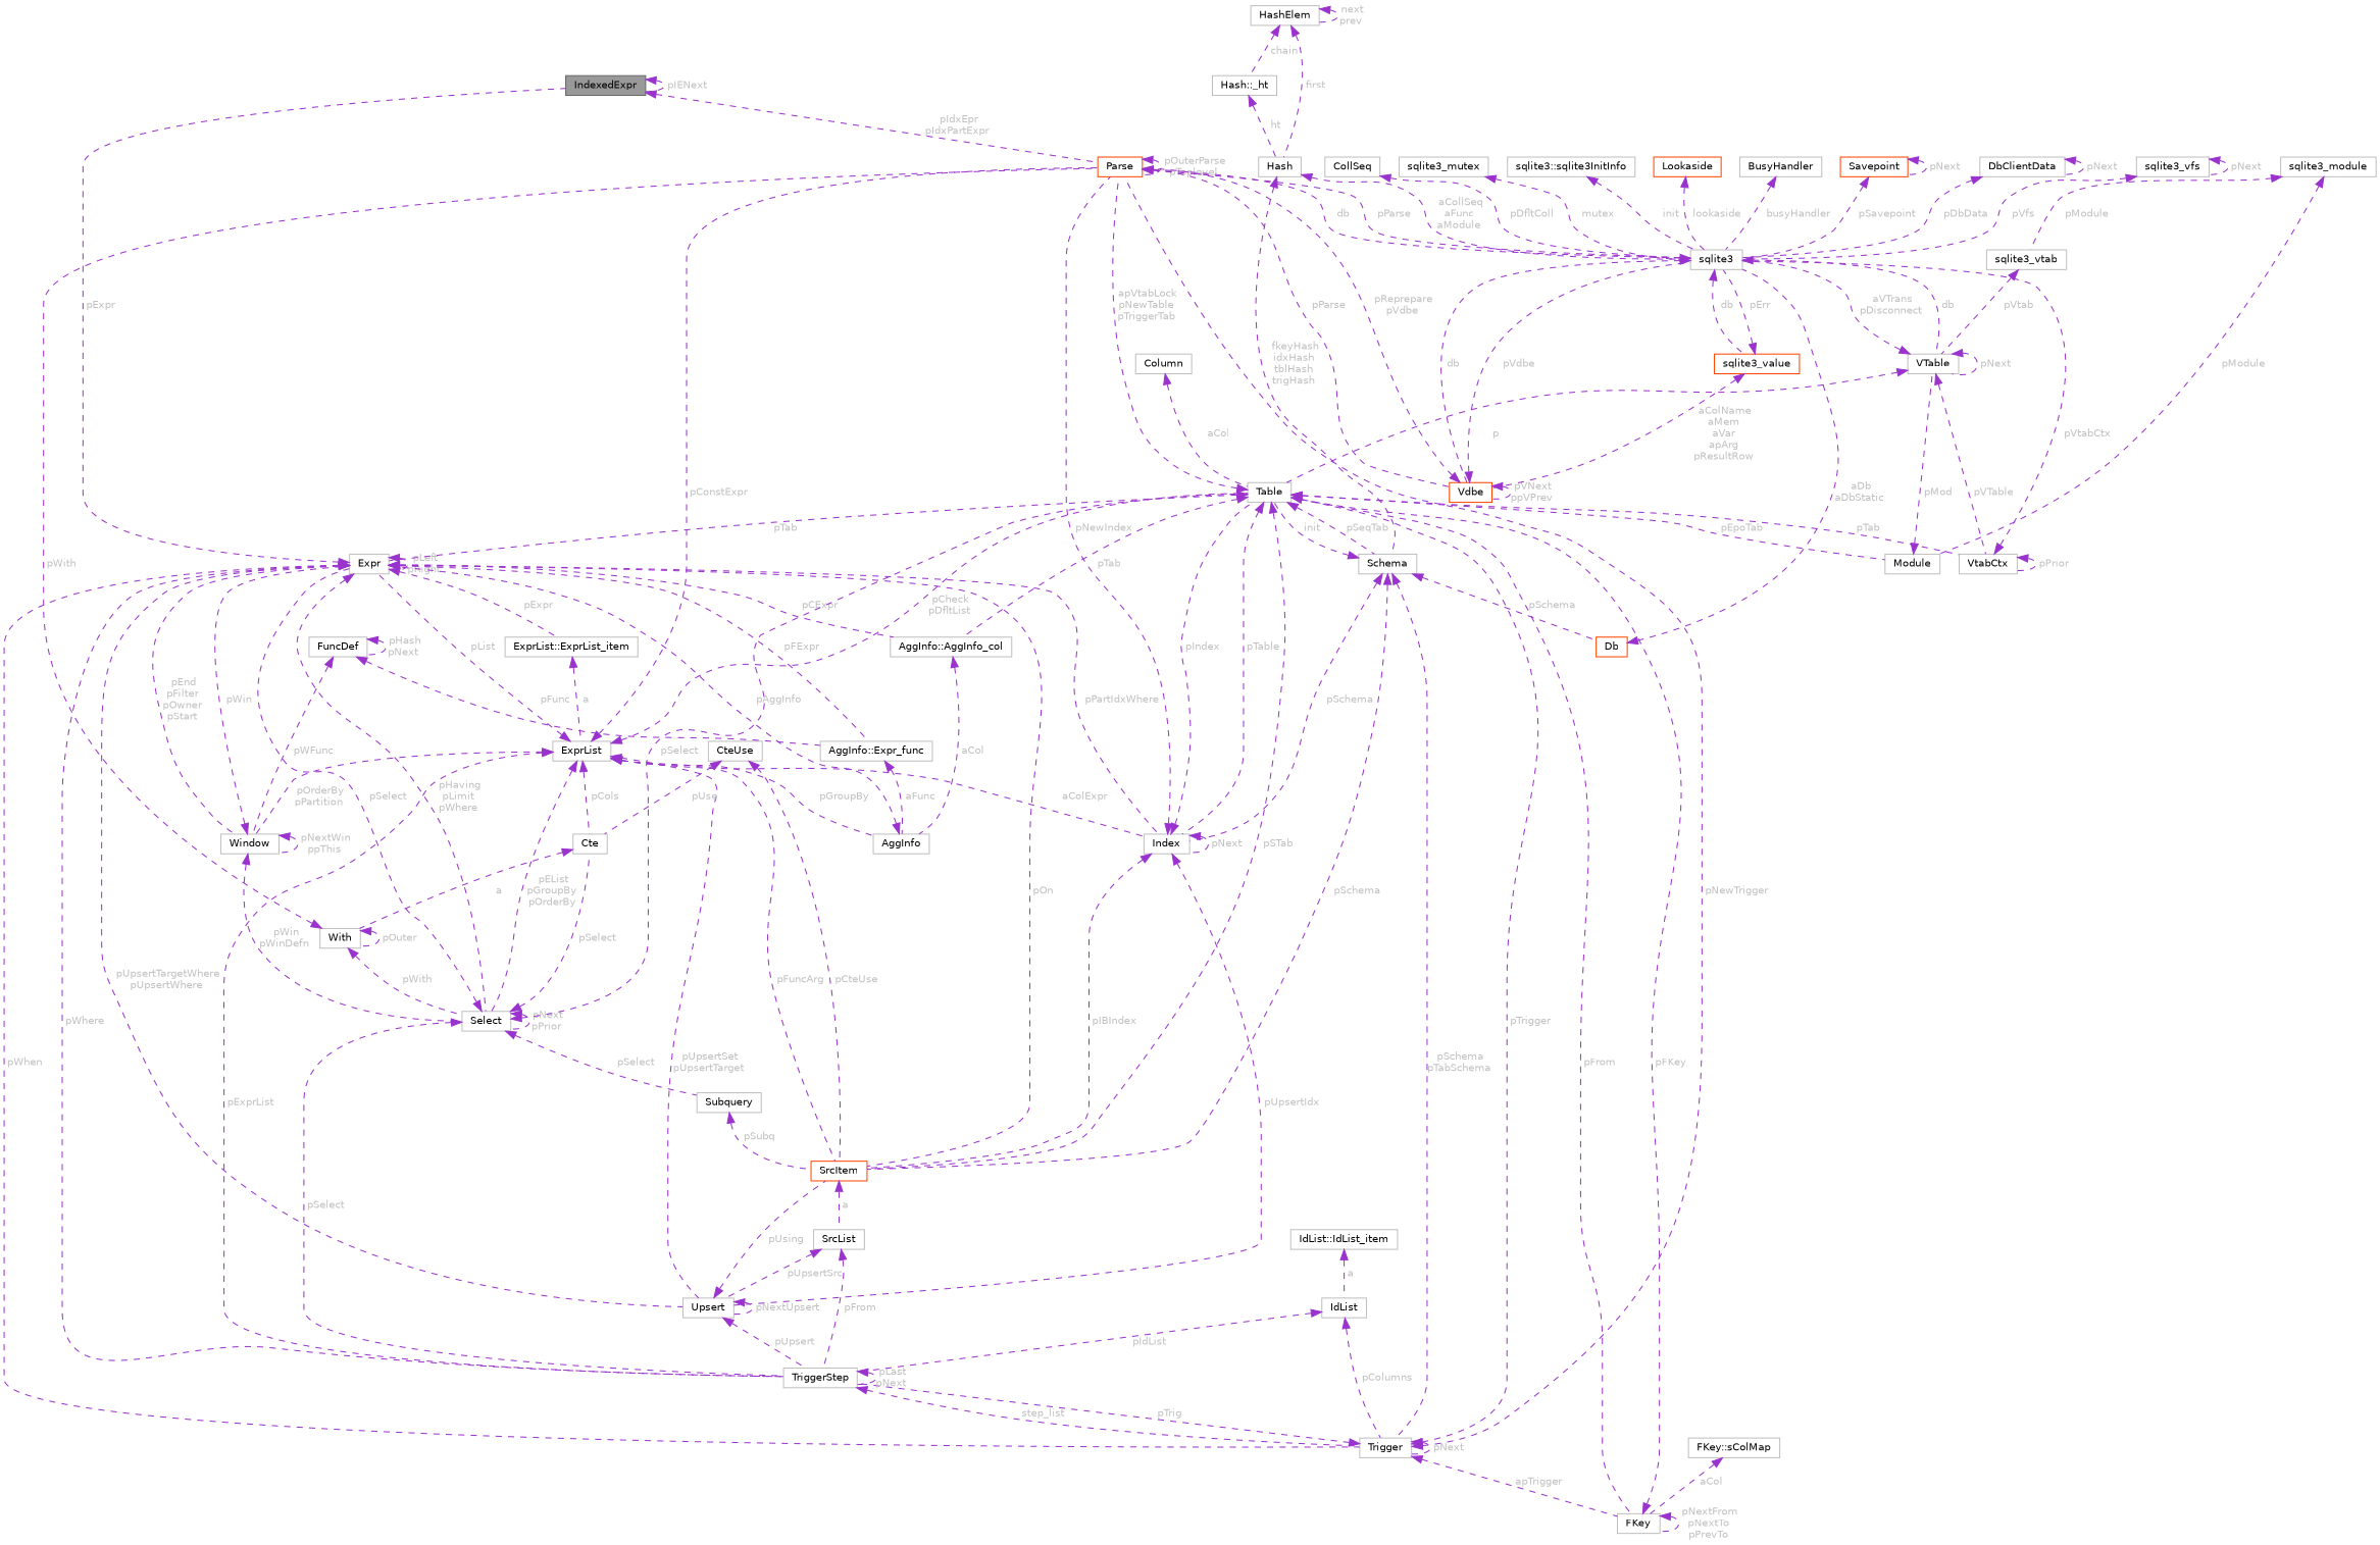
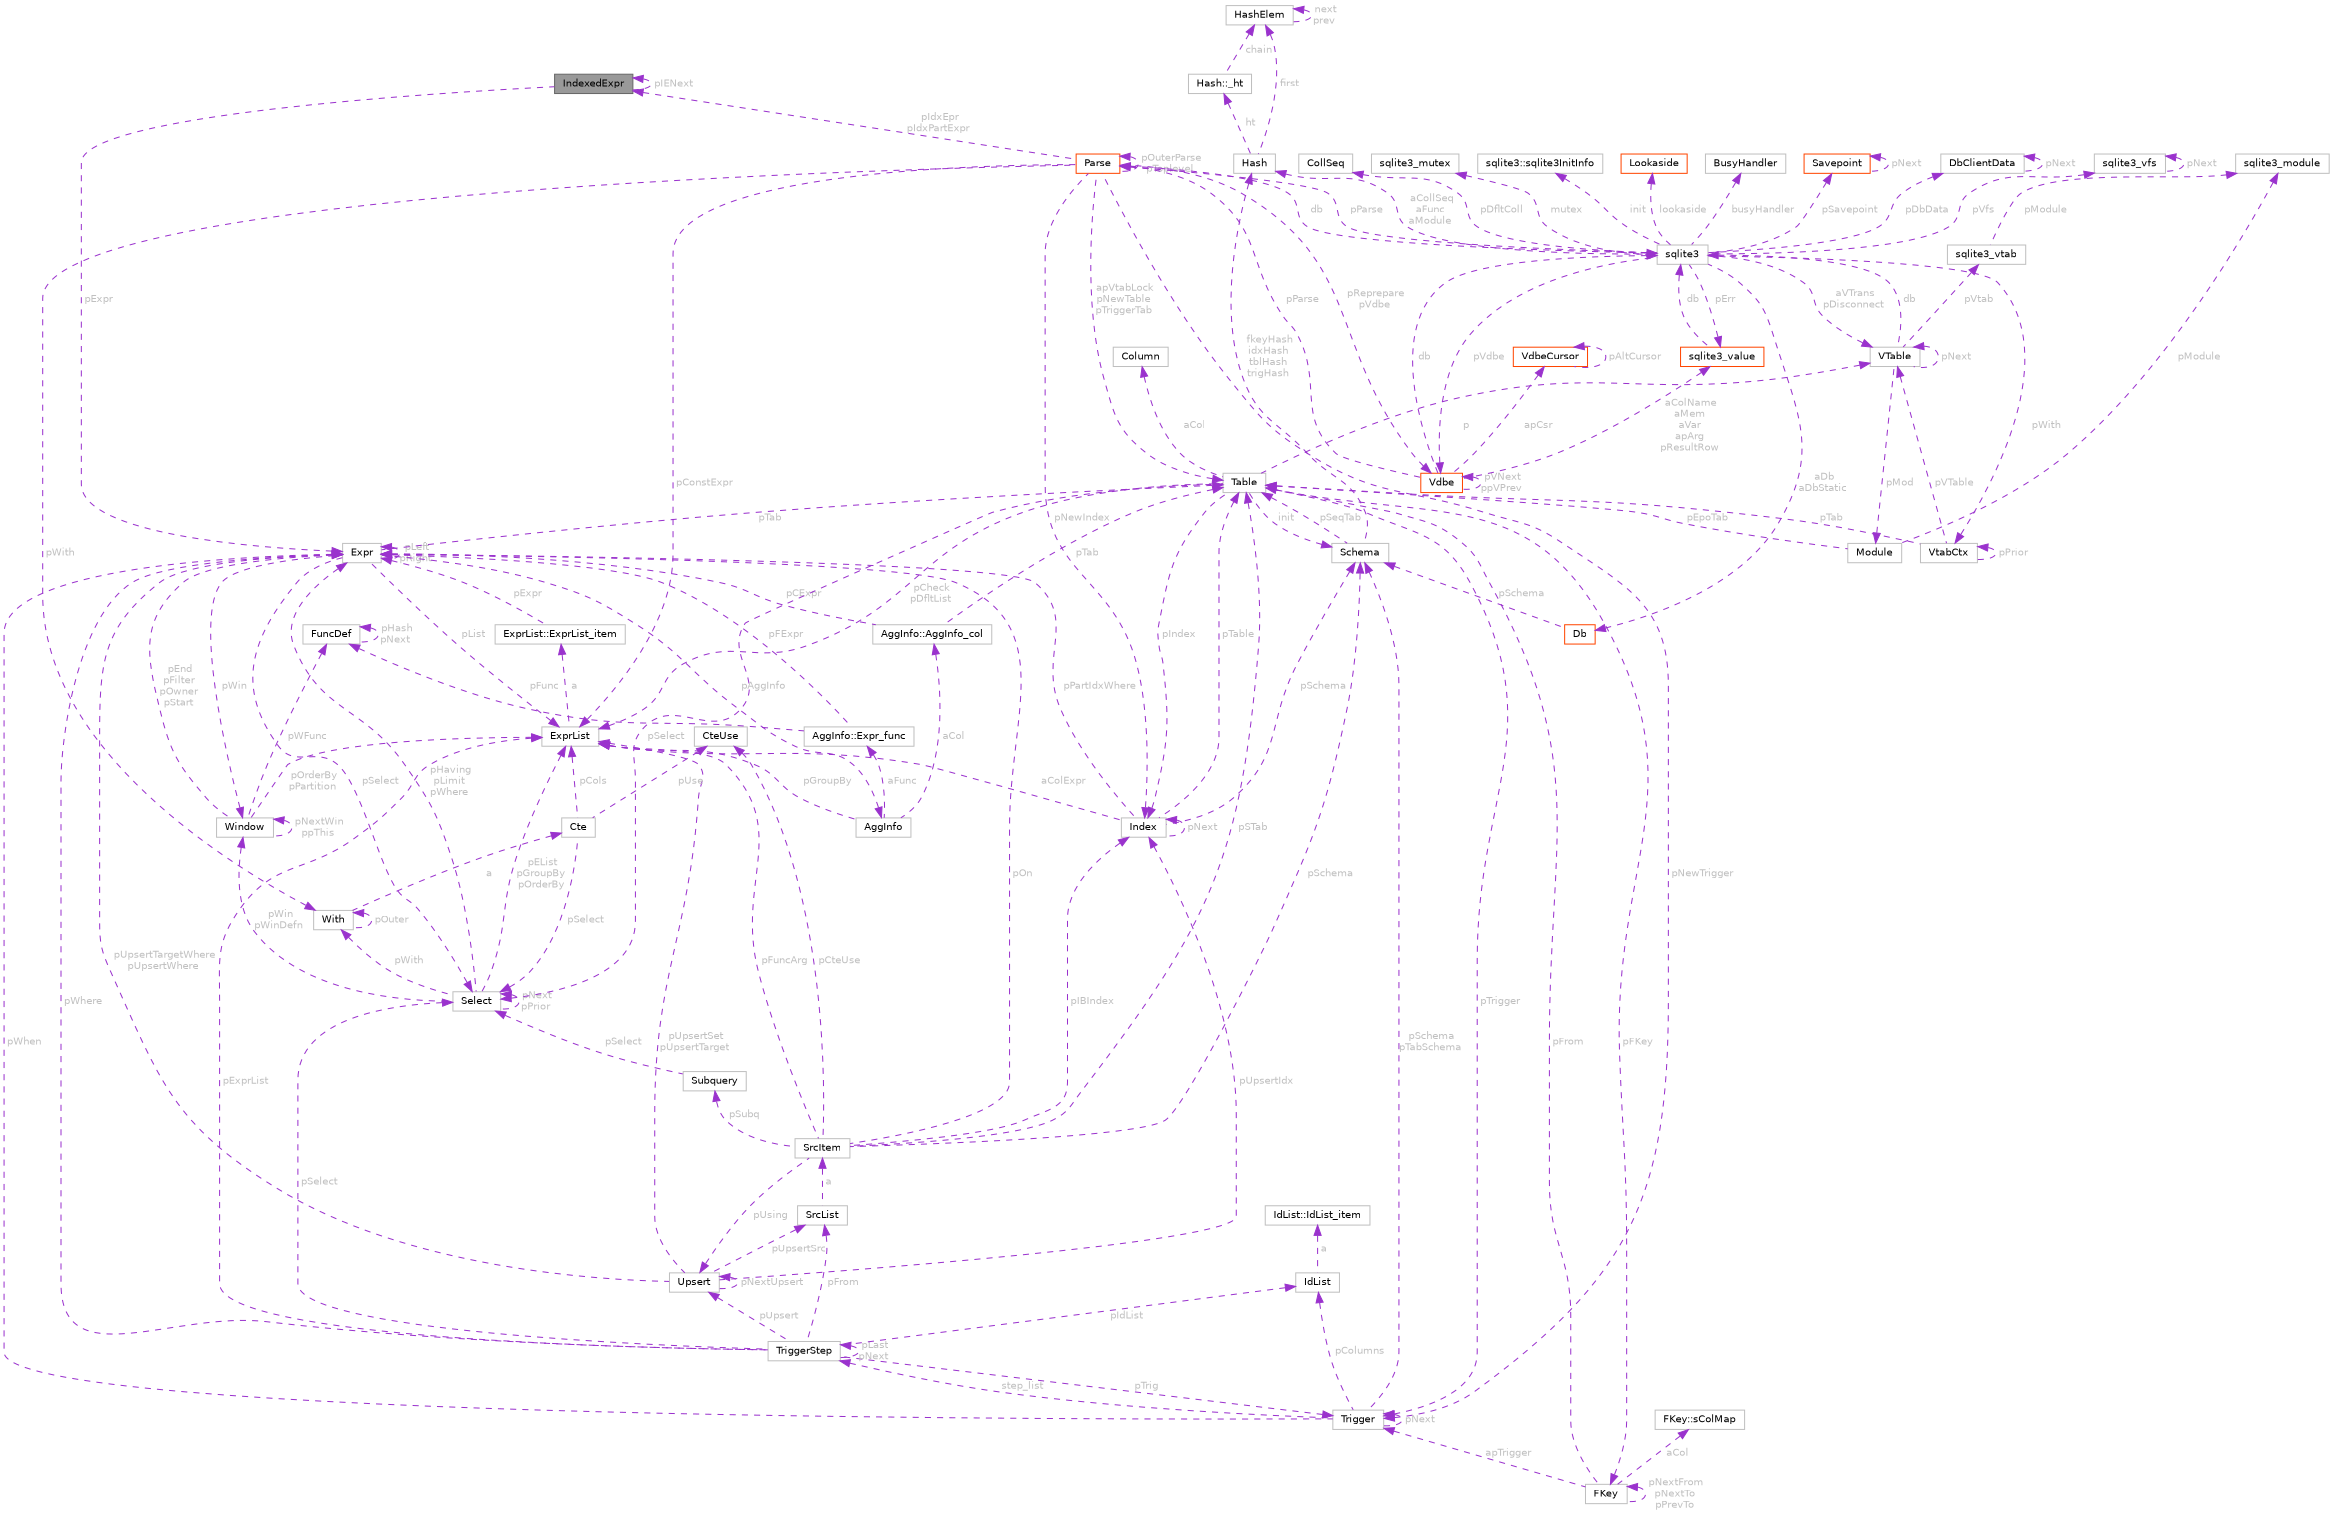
  digraph {
    node [color=grey75 fillcolor=white fontname=Helvetica fontsize=10 shape=box style=filled]
    edge [color=darkorchid3 dir=back fontcolor=grey fontname=Helvetica fontsize=10 labelfontname=Helvetica labelfontsize=10 style=dashed]
    n1 [color=gray40 fillcolor=grey60 fontcolor=black height=0.2 label=IndexedExpr width=0.4]
    n2 [color=orangered height=0.2 label=Parse width=0.4]
    n3 [height=0.2 label=sqlite3 width=0.4]
    n4 [color=orangered height=0.2 label=Vdbe width=0.4]
    n5 [height=0.2 label=Expr width=0.4]
    n6 [height=0.2 label="ExprList::ExprList_item" width=0.4]
    n7 [height=0.2 label=Select width=0.4]
-   n8 [color=orangered height=0.2 label=SrcItem width=0.4]
+   n8 [height=0.2 label=SrcItem width=0.4]
    n9 [height=0.2 label=Index width=0.4]
    n10 [height=0.2 label=Trigger width=0.4]
    n11 [height=0.2 label=TriggerStep width=0.4]
    n12 [height=0.2 label=Upsert width=0.4]
    n13 [height=0.2 label=Window width=0.4]
    n14 [height=0.2 label="AggInfo::AggInfo_col" width=0.4]
    n15 [height=0.2 label="AggInfo::Expr_func" width=0.4]
    n16 [height=0.2 label=ExprList width=0.4]
    n17 [height=0.2 label=Table width=0.4]
    n18 [height=0.2 label=Cte width=0.4]
    n19 [height=0.2 label=Subquery width=0.4]
    n20 [height=0.2 label=SrcList width=0.4]
    n21 [height=0.2 label=FKey width=0.4]
    n22 [height=0.2 label=AggInfo width=0.4]
    n23 [height=0.2 label=Schema width=0.4]
    n24 [height=0.2 label=VtabCtx width=0.4]
    n25 [height=0.2 label=Module width=0.4]
    n26 [height=0.2 label=With width=0.4]
    n27 [color=orangered height=0.2 label=Db width=0.4]
    n28 [height=0.2 label=VTable width=0.4]
    n29 [height=0.2 label=Column width=0.4]
    n30 [height=0.2 label=Hash width=0.4]
    n31 [color=orangered height=0.2 label=sqlite3_value width=0.4]
    n32 [height=0.2 label=HashElem width=0.4]
    n33 [height=0.2 label="Hash::_ht" width=0.4]
    n34 [height=0.2 label=IdList width=0.4]
    n35 [height=0.2 label="IdList::IdList_item" width=0.4]
    n36 [height=0.2 label="FKey::sColMap" width=0.4]
    n37 [height=0.2 label=sqlite3_vfs width=0.4]
    n38 [height=0.2 label=CteUse width=0.4]
+   n39 [color=orangered height=0.2 label=VdbeCursor width=0.4]
    n40 [height=0.2 label=CollSeq width=0.4]
    n41 [height=0.2 label=sqlite3_mutex width=0.4]
    n42 [height=0.2 label="sqlite3::sqlite3InitInfo" width=0.4]
    n43 [color=orangered height=0.2 label=Lookaside width=0.4]
    n44 [height=0.2 label=BusyHandler width=0.4]
    n45 [color=orangered height=0.2 label=Savepoint width=0.4]
    n46 [height=0.2 label=DbClientData width=0.4]
    n47 [height=0.2 label=sqlite3_module width=0.4]
    n48 [height=0.2 label=sqlite3_vtab width=0.4]
    n49 [height=0.2 label=FuncDef width=0.4]
    n1 -> n1 [label=" pIENext"]
    n1 -> n2 [label=" pIdxEpr\npIdxPartExpr"]
    n2 -> n2 [label=" pOuterParse\npToplevel"]
    n2 -> n3 [label=" pParse"]
    n2 -> n4 [label=" pParse"]
    n3 -> n2 [label=" db"]
    n3 -> n4 [label=" db"]
    n3 -> n28 [label=" db"]
    n3 -> n31 [label=" db"]
    n4 -> n2 [label=" pReprepare\npVdbe"]
    n4 -> n3 [label=" pVdbe"]
    n4 -> n4 [label=" pVNext\nppVPrev"]
    n5 -> n1 [label=" pExpr"]
    n5 -> n5 [label=" pLeft\npRight"]
    n5 -> n6 [label=" pExpr"]
    n5 -> n7 [label=" pHaving\npLimit\npWhere"]
    n5 -> n8 [label=" pOn"]
    n5 -> n9 [label=" pPartIdxWhere"]
    n5 -> n10 [label=" pWhen"]
    n5 -> n11 [label=" pWhere"]
    n5 -> n12 [label=" pUpsertTargetWhere\npUpsertWhere"]
    n5 -> n13 [label=" pEnd\npFilter\npOwner\npStart"]
    n5 -> n14 [label=" pCExpr"]
    n5 -> n15 [label=" pFExpr"]
    n6 -> n16 [label=" a"]
    n7 -> n5 [label=" pSelect"]
    n7 -> n7 [label=" pNext\npPrior"]
    n7 -> n11 [label=" pSelect"]
    n7 -> n17 [label=" pSelect"]
    n7 -> n18 [label=" pSelect"]
    n7 -> n19 [label=" pSelect"]
    n8 -> n20 [label=" a"]
    n9 -> n2 [label=" pNewIndex"]
    n9 -> n8 [label=" pIBIndex"]
    n9 -> n9 [label=" pNext"]
    n9 -> n12 [label=" pUpsertIdx"]
    n9 -> n17 [label=" pIndex"]
    n10 -> n2 [label=" pNewTrigger"]
    n10 -> n10 [label=" pNext"]
    n10 -> n11 [label=" pTrig"]
    n10 -> n17 [label=" pTrigger"]
    n10 -> n21 [label=" apTrigger"]
    n11 -> n10 [label=" step_list"]
    n11 -> n11 [label=" pLast\npNext"]
    n12 -> n8 [label=" pUsing"]
    n12 -> n11 [label=" pUpsert"]
    n12 -> n12 [label=" pNextUpsert"]
    n13 -> n5 [label=" pWin"]
    n13 -> n7 [label=" pWin\npWinDefn"]
    n13 -> n13 [label=" pNextWin\nppThis"]
    n14 -> n22 [label=" aCol"]
    n15 -> n22 [label=" aFunc"]
    n16 -> n2 [label=" pConstExpr"]
    n16 -> n5 [label=" pList"]
    n16 -> n7 [label=" pEList\npGroupBy\npOrderBy"]
    n16 -> n8 [label=" pFuncArg"]
    n16 -> n9 [label=" aColExpr"]
    n16 -> n11 [label=" pExprList"]
    n16 -> n12 [label=" pUpsertSet\npUpsertTarget"]
    n16 -> n13 [label=" pOrderBy\npPartition"]
    n16 -> n17 [label=" pCheck\npDfltList"]
    n16 -> n18 [label=" pCols"]
    n16 -> n22 [label=" pGroupBy"]
    n17 -> n2 [label=" apVtabLock\npNewTable\npTriggerTab"]
    n17 -> n5 [label=" pTab"]
    n17 -> n8 [label=" pSTab"]
    n17 -> n9 [label=" pTable"]
    n17 -> n14 [label=" pTab"]
    n17 -> n21 [label=" pFrom"]
    n17 -> n23 [label=" pSeqTab"]
    n17 -> n24 [label=" pTab"]
    n17 -> n25 [label=" pEpoTab"]
    n18 -> n26 [label=" a"]
    n19 -> n8 [label=" pSubq"]
    n20 -> n11 [label=" pFrom"]
    n20 -> n12 [label=" pUpsertSrc"]
    n21 -> n17 [label=" pFKey"]
    n21 -> n21 [label=" pNextFrom\npNextTo\npPrevTo"]
    n22 -> n5 [label=" pAggInfo"]
    n23 -> n8 [label=" pSchema"]
    n23 -> n9 [label=" pSchema"]
    n23 -> n10 [label=" pSchema\npTabSchema"]
    n23 -> n17 [label=" init"]
    n23 -> n27 [label=" pSchema"]
-   n24 -> n3 [label=" pVtabCtx"]
+   n24 -> n3 [label=" pWith"]
    n24 -> n24 [label=" pPrior"]
    n25 -> n28 [label=" pMod"]
    n26 -> n2 [label=" pWith"]
    n26 -> n7 [label=" pWith"]
    n26 -> n26 [label=" pOuter"]
    n27 -> n3 [label=" aDb\naDbStatic"]
    n28 -> n3 [label=" aVTrans\npDisconnect"]
    n28 -> n17 [label=" p"]
    n28 -> n24 [label=" pVTable"]
    n28 -> n28 [label=" pNext"]
    n29 -> n17 [label=" aCol"]
    n30 -> n3 [label=" aCollSeq\naFunc\naModule"]
    n30 -> n23 [label=" fkeyHash\nidxHash\ntblHash\ntrigHash"]
    n31 -> n3 [label=" pErr"]
    n31 -> n4 [label=" aColName\naMem\naVar\napArg\npResultRow"]
    n32 -> n30 [label=" first"]
    n32 -> n32 [label=" next\nprev"]
    n32 -> n33 [label=" chain"]
    n33 -> n30 [label=" ht"]
    n34 -> n10 [label=" pColumns"]
    n34 -> n11 [label=" pIdList"]
    n35 -> n34 [label=" a"]
    n36 -> n21 [label=" aCol"]
    n37 -> n3 [label=" pVfs"]
    n37 -> n37 [label=" pNext"]
    n38 -> n8 [label=" pCteUse"]
    n38 -> n18 [label=" pUse"]
+   n39 -> n4 [label=" apCsr"]
+   n39 -> n39 [label=" pAltCursor"]
    n40 -> n3 [label=" pDfltColl"]
    n41 -> n3 [label=" mutex"]
    n42 -> n3 [label=" init"]
    n43 -> n3 [label=" lookaside"]
    n44 -> n3 [label=" busyHandler"]
    n45 -> n3 [label=" pSavepoint"]
    n45 -> n45 [label=" pNext"]
    n46 -> n3 [label=" pDbData"]
    n46 -> n46 [label=" pNext"]
    n47 -> n25 [label=" pModule"]
    n47 -> n48 [label=" pModule"]
    n48 -> n28 [label=" pVtab"]
    n49 -> n13 [label=" pWFunc"]
    n49 -> n15 [label=" pFunc"]
    n49 -> n49 [label=" pHash\npNext"]
  }
